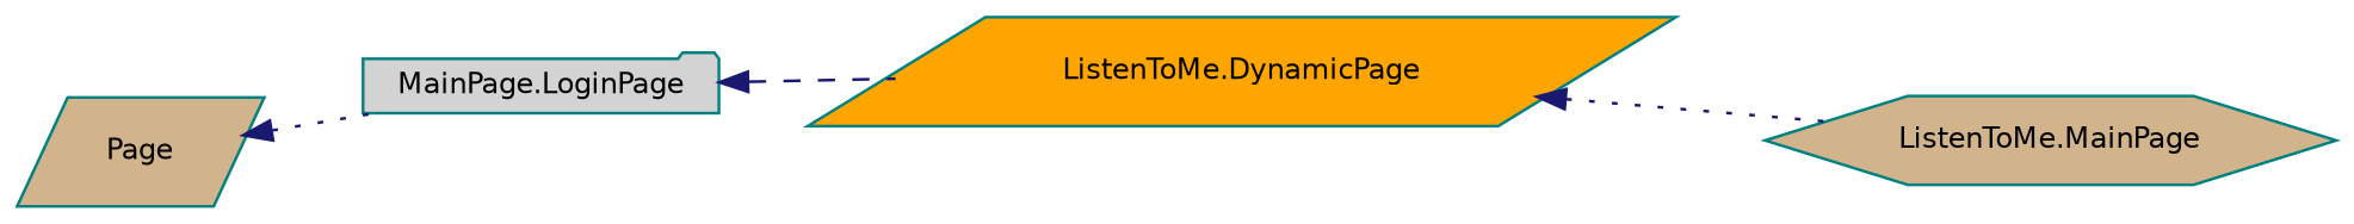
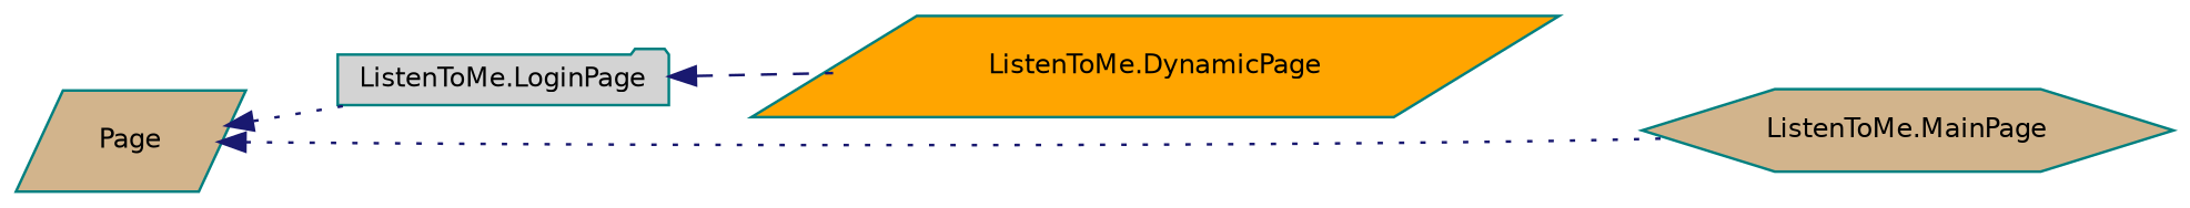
  digraph {
    rankdir=LR
    node [color=teal fillcolor=tan fontname=Helvetica fontsize=10 shape=parallelogram style=filled]
    edge [color=midnightblue dir=back fontname=Helvetica fontsize=10 labelfontname=Helvetica labelfontsize=10 style=dotted]
    n1 [height=0.2 label=Page width=0.4]
-   n2 [fillcolor=lightgrey height=0.2 label="MainPage.LoginPage" shape=folder width=0.4]
+   n2 [fillcolor=lightgrey height=0.2 label="ListenToMe.LoginPage" shape=folder width=0.4]
    n3 [height=0.2 label="ListenToMe.MainPage" shape=hexagon width=0.4]
    n4 [fillcolor=orange height=0.2 label="ListenToMe.DynamicPage" width=0.4]
    n1 -> n2
-   n4 -> n3
+   n1 -> n3
    n2 -> n4 [style=dashed]
  }
